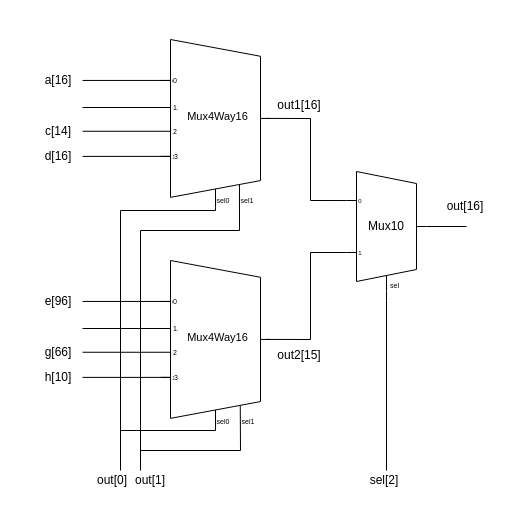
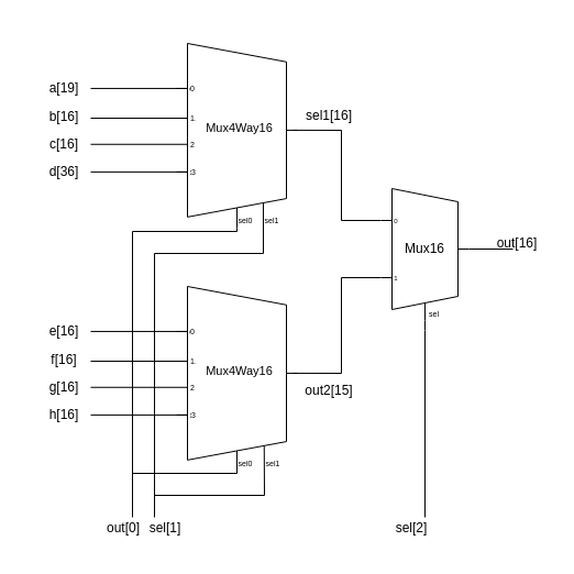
  <mxCell id="0" />
  <mxCell id="1" parent="0" />
  <mxCell id="2" value="" style="rounded=0;whiteSpace=wrap;html=1;fillColor=none;strokeColor=none;" parent="1" vertex="1"><mxGeometry x="20" y="20" width="480" height="480" as="geometry" /></mxCell>
- <mxCell id="3" value="a[16]" style="text;html=1;align=center;verticalAlign=middle;whiteSpace=wrap;rounded=0;" parent="1" vertex="1"><mxGeometry x="38" y="70" width="40" height="20" as="geometry" /></mxCell>
- <mxCell id="4" value="out1[16]" style="text;html=1;align=center;verticalAlign=middle;whiteSpace=wrap;rounded=0;" parent="1" vertex="1"><mxGeometry x="274" y="90" width="50" height="30" as="geometry" /></mxCell>
+ <mxCell id="3" value="a[19]" style="text;html=1;align=center;verticalAlign=middle;whiteSpace=wrap;rounded=0;" parent="1" vertex="1"><mxGeometry x="38" y="70" width="40" height="20" as="geometry" /></mxCell>
+ <mxCell id="4" value="sel1[16]" style="text;html=1;align=center;verticalAlign=middle;whiteSpace=wrap;rounded=0;" parent="1" vertex="1"><mxGeometry x="274" y="90" width="50" height="30" as="geometry" /></mxCell>
  <mxCell id="5" value="" style="group" parent="1" vertex="1" connectable="0"><mxGeometry x="366" y="170" width="134" height="277" as="geometry" /></mxCell>
  <mxCell id="6" value="" style="endArrow=none;html=1;rounded=0;entryX=1;entryY=0.5;entryDx=0;entryDy=-5;entryPerimeter=0;" parent="5" target="8" edge="1"><mxGeometry width="50" height="50" relative="1" as="geometry"><mxPoint x="100" y="56" as="sourcePoint" /><mxPoint x="70.0" y="55.86" as="targetPoint" /></mxGeometry></mxCell>
- <mxCell id="7" value="out[16]" style="text;html=1;align=center;verticalAlign=middle;whiteSpace=wrap;rounded=0;" parent="5" vertex="1"><mxGeometry x="74" y="21" width="50" height="30" as="geometry" /></mxCell>
+ <mxCell id="7" value="out[16]" style="text;html=1;align=center;verticalAlign=middle;whiteSpace=wrap;rounded=0;" parent="5" vertex="1"><mxGeometry x="79" y="36" width="50" height="30" as="geometry" /></mxCell>
  <mxCell id="8" value="Mux" style="shadow=0;dashed=0;align=center;html=1;strokeWidth=1;shape=mxgraph.electrical.abstract.mux2;whiteSpace=wrap;" parent="5" vertex="1"><mxGeometry x="-20" y="1" width="80" height="120" as="geometry" /></mxCell>
- <mxCell id="9" value="Mux10" style="text;html=1;align=center;verticalAlign=middle;whiteSpace=wrap;rounded=0;fillColor=default;" parent="5" vertex="1"><mxGeometry x="-5" y="41" width="50" height="30" as="geometry" /></mxCell>
+ <mxCell id="9" value="Mux16" style="text;html=1;align=center;verticalAlign=middle;whiteSpace=wrap;rounded=0;fillColor=default;" parent="5" vertex="1"><mxGeometry x="-5" y="41" width="50" height="30" as="geometry" /></mxCell>
  <mxCell id="10" value="sel" style="text;html=1;align=center;verticalAlign=middle;whiteSpace=wrap;rounded=0;fontSize=7;fillColor=default;" parent="5" vertex="1"><mxGeometry x="21" y="111" width="15" height="10" as="geometry" /></mxCell>
  <mxCell id="11" value="" style="endArrow=none;html=1;rounded=0;entryX=0.375;entryY=1;entryDx=10;entryDy=0;entryPerimeter=0;" parent="5" target="8" edge="1"><mxGeometry width="50" height="50" relative="1" as="geometry"><mxPoint x="20" y="300" as="sourcePoint" /><mxPoint x="100" y="130" as="targetPoint" /><Array as="points"><mxPoint x="20" y="130" /></Array></mxGeometry></mxCell>
  <mxCell id="12" value="" style="group" vertex="1" connectable="0" parent="1"><mxGeometry x="160" y="39" width="110" height="171" as="geometry" /></mxCell>
  <mxCell id="13" value="" style="group" parent="12" vertex="1" connectable="0"><mxGeometry width="110.0" height="171" as="geometry" /></mxCell>
  <mxCell id="14" value="Mux" style="shadow=0;dashed=0;align=center;html=1;strokeWidth=1;shape=mxgraph.electrical.abstract.mux2;whiteSpace=wrap;" parent="13" vertex="1"><mxGeometry width="110.0" height="167.872" as="geometry" /></mxCell>
  <mxCell id="15" value="Mux4Way16" style="text;html=1;align=center;verticalAlign=middle;whiteSpace=wrap;rounded=0;fillColor=default;fontSize=11;" parent="13" vertex="1"><mxGeometry x="22.825" y="55.957" width="68.75" height="41.968" as="geometry" /></mxCell>
  <mxCell id="16" value="sel0" style="text;html=1;align=center;verticalAlign=middle;whiteSpace=wrap;rounded=0;fontSize=7;fillColor=default;" parent="13" vertex="1"><mxGeometry x="56.1" y="154.32" width="14.3" height="15.68" as="geometry" /></mxCell>
  <mxCell id="17" value="" style="endArrow=none;html=1;rounded=0;" edge="1" parent="13"><mxGeometry width="50" height="50" relative="1" as="geometry"><mxPoint x="-78" y="68" as="sourcePoint" /><mxPoint x="10" y="68" as="targetPoint" /></mxGeometry></mxCell>
  <mxCell id="18" value="0" style="text;html=1;align=center;verticalAlign=middle;whiteSpace=wrap;rounded=0;fontSize=7;fillColor=default;labelBackgroundColor=default;" vertex="1" parent="13"><mxGeometry x="14.125" y="37.537" height="8.341" as="geometry" /></mxCell>
  <mxCell id="19" value="1" style="text;html=1;align=center;verticalAlign=middle;whiteSpace=wrap;rounded=0;fontSize=7;fillColor=default;labelBackgroundColor=default;" vertex="1" parent="13"><mxGeometry x="15.125" y="64.646" height="8.341" as="geometry" /></mxCell>
  <mxCell id="20" value="2" style="text;html=1;align=center;verticalAlign=middle;whiteSpace=wrap;rounded=0;fontSize=7;fillColor=default;labelBackgroundColor=default;" vertex="1" parent="13"><mxGeometry x="14.125" y="88.545" height="8.341" as="geometry" /></mxCell>
  <mxCell id="21" value="3" style="text;html=1;align=center;verticalAlign=middle;whiteSpace=wrap;rounded=0;fontSize=7;fillColor=default;labelBackgroundColor=default;" vertex="1" parent="13"><mxGeometry x="15.125" y="113.652" height="8.341" as="geometry" /></mxCell>
  <mxCell id="22" value="sel1" style="text;html=1;align=center;verticalAlign=middle;whiteSpace=wrap;rounded=0;fontSize=7;fillColor=default;" vertex="1" parent="13"><mxGeometry x="79.705" y="154.317" width="14.3" height="14.598" as="geometry" /></mxCell>
  <mxCell id="23" value="1" style="text;html=1;align=center;verticalAlign=middle;whiteSpace=wrap;rounded=0;fontSize=7;fillColor=default;labelBackgroundColor=default;" vertex="1" parent="12"><mxGeometry x="14.125" y="64.646" height="8.341" as="geometry" /></mxCell>
  <mxCell id="24" value="" style="endArrow=none;html=1;rounded=0;" edge="1" parent="1"><mxGeometry width="50" height="50" relative="1" as="geometry"><mxPoint x="82" y="130.756" as="sourcePoint" /><mxPoint x="170" y="130.756" as="targetPoint" /></mxGeometry></mxCell>
  <mxCell id="25" value="" style="endArrow=none;html=1;rounded=0;" edge="1" parent="1"><mxGeometry width="50" height="50" relative="1" as="geometry"><mxPoint x="82" y="79.95" as="sourcePoint" /><mxPoint x="170" y="79.95" as="targetPoint" /></mxGeometry></mxCell>
  <mxCell id="26" value="" style="endArrow=none;html=1;rounded=0;" edge="1" parent="1"><mxGeometry width="50" height="50" relative="1" as="geometry"><mxPoint x="82" y="155.9" as="sourcePoint" /><mxPoint x="170" y="155.9" as="targetPoint" /></mxGeometry></mxCell>
  <mxCell id="27" value="" style="endArrow=none;html=1;rounded=0;entryX=0;entryY=0.217;entryDx=0;entryDy=3;entryPerimeter=0;" edge="1" parent="1" target="8"><mxGeometry width="50" height="50" relative="1" as="geometry"><mxPoint x="266" y="117.93" as="sourcePoint" /><mxPoint x="306" y="117.93" as="targetPoint" /><Array as="points"><mxPoint x="310" y="118" /><mxPoint x="310" y="200" /></Array></mxGeometry></mxCell>
- <mxCell id="29" value="c[14]" style="text;html=1;align=center;verticalAlign=middle;whiteSpace=wrap;rounded=0;" vertex="1" parent="1"><mxGeometry x="38" y="121" width="40" height="20" as="geometry" /></mxCell>
- <mxCell id="30" value="d[16]" style="text;html=1;align=center;verticalAlign=middle;whiteSpace=wrap;rounded=0;" vertex="1" parent="1"><mxGeometry x="38" y="146" width="40" height="20" as="geometry" /></mxCell>
- <mxCell id="31" value="e[96]" style="text;html=1;align=center;verticalAlign=middle;whiteSpace=wrap;rounded=0;" vertex="1" parent="1"><mxGeometry x="38" y="291" width="40" height="20" as="geometry" /></mxCell>
+ <mxCell id="28" value="b[16]" style="text;html=1;align=center;verticalAlign=middle;whiteSpace=wrap;rounded=0;" vertex="1" parent="1"><mxGeometry x="38" y="96" width="40" height="20" as="geometry" /></mxCell>
+ <mxCell id="29" value="c[16]" style="text;html=1;align=center;verticalAlign=middle;whiteSpace=wrap;rounded=0;" vertex="1" parent="1"><mxGeometry x="38" y="121" width="40" height="20" as="geometry" /></mxCell>
+ <mxCell id="30" value="d[36]" style="text;html=1;align=center;verticalAlign=middle;whiteSpace=wrap;rounded=0;" vertex="1" parent="1"><mxGeometry x="38" y="146" width="40" height="20" as="geometry" /></mxCell>
+ <mxCell id="31" value="e[16]" style="text;html=1;align=center;verticalAlign=middle;whiteSpace=wrap;rounded=0;" vertex="1" parent="1"><mxGeometry x="38" y="291" width="40" height="20" as="geometry" /></mxCell>
  <mxCell id="32" value="" style="group" vertex="1" connectable="0" parent="1"><mxGeometry x="160" y="260" width="110" height="171" as="geometry" /></mxCell>
  <mxCell id="33" value="" style="group" vertex="1" connectable="0" parent="32"><mxGeometry width="110.0" height="171" as="geometry" /></mxCell>
  <mxCell id="34" value="Mux" style="shadow=0;dashed=0;align=center;html=1;strokeWidth=1;shape=mxgraph.electrical.abstract.mux2;whiteSpace=wrap;" vertex="1" parent="33"><mxGeometry width="110.0" height="167.872" as="geometry" /></mxCell>
  <mxCell id="35" value="Mux4Way16" style="text;html=1;align=center;verticalAlign=middle;whiteSpace=wrap;rounded=0;fillColor=default;fontSize=11;" vertex="1" parent="33"><mxGeometry x="22.825" y="55.957" width="68.75" height="41.968" as="geometry" /></mxCell>
  <mxCell id="36" value="sel0" style="text;html=1;align=center;verticalAlign=middle;whiteSpace=wrap;rounded=0;fontSize=7;fillColor=default;" vertex="1" parent="33"><mxGeometry x="56.1" y="154.32" width="14.3" height="15.68" as="geometry" /></mxCell>
  <mxCell id="37" value="" style="endArrow=none;html=1;rounded=0;" edge="1" parent="33"><mxGeometry width="50" height="50" relative="1" as="geometry"><mxPoint x="-78" y="68" as="sourcePoint" /><mxPoint x="10" y="68" as="targetPoint" /></mxGeometry></mxCell>
  <mxCell id="38" value="0" style="text;html=1;align=center;verticalAlign=middle;whiteSpace=wrap;rounded=0;fontSize=7;fillColor=default;labelBackgroundColor=default;" vertex="1" parent="33"><mxGeometry x="14.125" y="37.537" height="8.341" as="geometry" /></mxCell>
  <mxCell id="39" value="1" style="text;html=1;align=center;verticalAlign=middle;whiteSpace=wrap;rounded=0;fontSize=7;fillColor=default;labelBackgroundColor=default;" vertex="1" parent="33"><mxGeometry x="15.125" y="64.646" height="8.341" as="geometry" /></mxCell>
  <mxCell id="40" value="2" style="text;html=1;align=center;verticalAlign=middle;whiteSpace=wrap;rounded=0;fontSize=7;fillColor=default;labelBackgroundColor=default;" vertex="1" parent="33"><mxGeometry x="14.125" y="88.545" height="8.341" as="geometry" /></mxCell>
  <mxCell id="41" value="3" style="text;html=1;align=center;verticalAlign=middle;whiteSpace=wrap;rounded=0;fontSize=7;fillColor=default;labelBackgroundColor=default;" vertex="1" parent="33"><mxGeometry x="15.125" y="113.652" height="8.341" as="geometry" /></mxCell>
  <mxCell id="42" value="sel1" style="text;html=1;align=center;verticalAlign=middle;whiteSpace=wrap;rounded=0;fontSize=7;fillColor=default;" vertex="1" parent="33"><mxGeometry x="80.705" y="154.317" width="14.3" height="14.598" as="geometry" /></mxCell>
  <mxCell id="43" value="1" style="text;html=1;align=center;verticalAlign=middle;whiteSpace=wrap;rounded=0;fontSize=7;fillColor=default;labelBackgroundColor=default;" vertex="1" parent="32"><mxGeometry x="14.125" y="64.646" height="8.341" as="geometry" /></mxCell>
  <mxCell id="44" value="" style="endArrow=none;html=1;rounded=0;" edge="1" parent="1"><mxGeometry width="50" height="50" relative="1" as="geometry"><mxPoint x="82" y="351.756" as="sourcePoint" /><mxPoint x="170" y="351.756" as="targetPoint" /></mxGeometry></mxCell>
  <mxCell id="45" value="" style="endArrow=none;html=1;rounded=0;" edge="1" parent="1"><mxGeometry width="50" height="50" relative="1" as="geometry"><mxPoint x="82" y="300.95" as="sourcePoint" /><mxPoint x="170" y="300.95" as="targetPoint" /></mxGeometry></mxCell>
  <mxCell id="46" value="" style="endArrow=none;html=1;rounded=0;" edge="1" parent="1"><mxGeometry width="50" height="50" relative="1" as="geometry"><mxPoint x="82" y="376.9" as="sourcePoint" /><mxPoint x="170" y="376.9" as="targetPoint" /></mxGeometry></mxCell>
  <mxCell id="47" value="" style="endArrow=none;html=1;rounded=0;entryX=0;entryY=0.65;entryDx=0;entryDy=3;entryPerimeter=0;" edge="1" parent="1" target="8"><mxGeometry width="50" height="50" relative="1" as="geometry"><mxPoint x="266" y="338.93" as="sourcePoint" /><mxPoint x="306" y="338.93" as="targetPoint" /><Array as="points"><mxPoint x="310" y="339" /><mxPoint x="310" y="252" /></Array></mxGeometry></mxCell>
- <mxCell id="49" value="g[66]" style="text;html=1;align=center;verticalAlign=middle;whiteSpace=wrap;rounded=0;" vertex="1" parent="1"><mxGeometry x="38" y="342" width="40" height="20" as="geometry" /></mxCell>
- <mxCell id="50" value="h[10]" style="text;html=1;align=center;verticalAlign=middle;whiteSpace=wrap;rounded=0;" vertex="1" parent="1"><mxGeometry x="38" y="367" width="40" height="20" as="geometry" /></mxCell>
+ <mxCell id="48" value="f[16]" style="text;html=1;align=center;verticalAlign=middle;whiteSpace=wrap;rounded=0;" vertex="1" parent="1"><mxGeometry x="38" y="317" width="40" height="20" as="geometry" /></mxCell>
+ <mxCell id="49" value="g[16]" style="text;html=1;align=center;verticalAlign=middle;whiteSpace=wrap;rounded=0;" vertex="1" parent="1"><mxGeometry x="38" y="342" width="40" height="20" as="geometry" /></mxCell>
+ <mxCell id="50" value="h[16]" style="text;html=1;align=center;verticalAlign=middle;whiteSpace=wrap;rounded=0;" vertex="1" parent="1"><mxGeometry x="38" y="367" width="40" height="20" as="geometry" /></mxCell>
  <mxCell id="51" value="" style="endArrow=none;html=1;rounded=0;entryX=0.409;entryY=1;entryDx=10;entryDy=0;entryPerimeter=0;" edge="1" parent="1" target="14"><mxGeometry width="50" height="50" relative="1" as="geometry"><mxPoint x="120" y="470" as="sourcePoint" /><mxPoint x="210" y="210" as="targetPoint" /><Array as="points"><mxPoint x="120" y="210" /><mxPoint x="215" y="210" /></Array></mxGeometry></mxCell>
  <mxCell id="52" value="" style="endArrow=none;html=1;rounded=0;entryX=0.718;entryY=0.864;entryDx=0;entryDy=0;entryPerimeter=0;" edge="1" parent="1" target="14"><mxGeometry width="50" height="50" relative="1" as="geometry"><mxPoint x="140" y="470" as="sourcePoint" /><mxPoint x="239" y="190" as="targetPoint" /><Array as="points"><mxPoint x="140" y="230" /><mxPoint x="239" y="230" /></Array></mxGeometry></mxCell>
  <mxCell id="53" value="" style="endArrow=none;html=1;rounded=0;entryX=0.5;entryY=0.998;entryDx=0;entryDy=0;entryPerimeter=0;" edge="1" parent="1" target="34"><mxGeometry width="50" height="50" relative="1" as="geometry"><mxPoint x="120" y="430" as="sourcePoint" /><mxPoint x="215" y="430" as="targetPoint" /><Array as="points"><mxPoint x="215" y="430" /></Array></mxGeometry></mxCell>
  <mxCell id="54" value="" style="endArrow=none;html=1;rounded=0;entryX=0.725;entryY=0.864;entryDx=0;entryDy=0;entryPerimeter=0;" edge="1" parent="1" target="34"><mxGeometry width="50" height="50" relative="1" as="geometry"><mxPoint x="140" y="450" as="sourcePoint" /><mxPoint x="239" y="438" as="targetPoint" /><Array as="points"><mxPoint x="240" y="450" /></Array></mxGeometry></mxCell>
  <mxCell id="55" value="out[0]" style="text;html=1;align=center;verticalAlign=middle;whiteSpace=wrap;rounded=0;" vertex="1" parent="1"><mxGeometry x="97" y="470" width="30" height="20" as="geometry" /></mxCell>
- <mxCell id="56" value="out[1]" style="text;html=1;align=center;verticalAlign=middle;whiteSpace=wrap;rounded=0;" vertex="1" parent="1"><mxGeometry x="135" y="470" width="30" height="20" as="geometry" /></mxCell>
- <mxCell id="57" value="sel[2]" style="text;html=1;align=center;verticalAlign=middle;whiteSpace=wrap;rounded=0;" vertex="1" parent="1"><mxGeometry x="369" y="470" width="30" height="20" as="geometry" /></mxCell>
+ <mxCell id="56" value="sel[1]" style="text;html=1;align=center;verticalAlign=middle;whiteSpace=wrap;rounded=0;" vertex="1" parent="1"><mxGeometry x="135" y="470" width="30" height="20" as="geometry" /></mxCell>
+ <mxCell id="57" value="sel[2]" style="text;html=1;align=center;verticalAlign=middle;whiteSpace=wrap;rounded=0;" vertex="1" parent="1"><mxGeometry x="359" y="470" width="30" height="20" as="geometry" /></mxCell>
  <mxCell id="58" value="out2[15]" style="text;html=1;align=center;verticalAlign=middle;whiteSpace=wrap;rounded=0;" vertex="1" parent="1"><mxGeometry x="274" y="340" width="50" height="30" as="geometry" /></mxCell>
